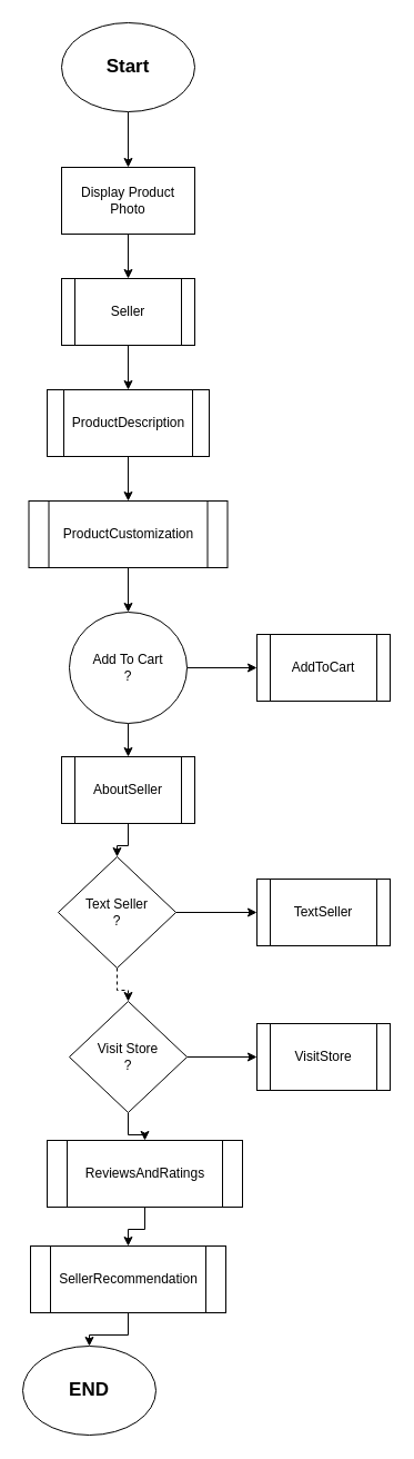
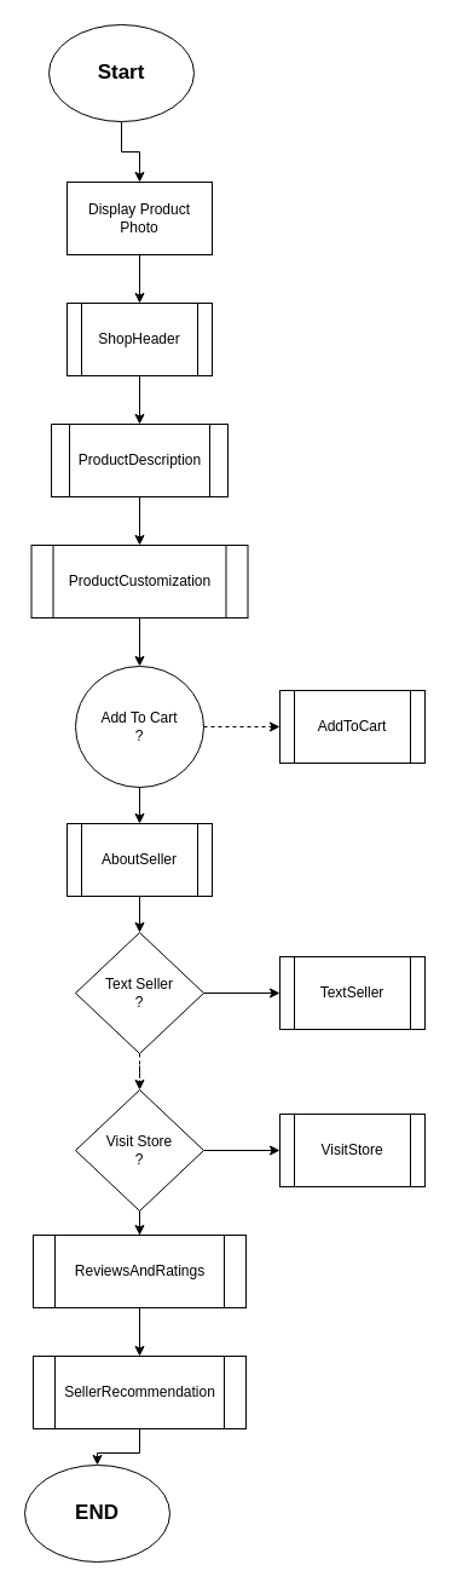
  <mxCell id="0" />
  <mxCell id="1" parent="0" />
  <mxCell id="2" value="" style="edgeStyle=orthogonalEdgeStyle;rounded=0;orthogonalLoop=1;jettySize=auto;html=1;" edge="1" parent="1" source="3" target="5"><mxGeometry relative="1" as="geometry" /></mxCell>
- <mxCell id="3" value="&lt;b&gt;&lt;font style=&quot;font-size: 17px&quot;&gt;Start&lt;/font&gt;&lt;/b&gt;" style="ellipse;whiteSpace=wrap;html=1;" vertex="1" parent="1"><mxGeometry x="55" y="20" width="120" height="80" as="geometry" /></mxCell>
+ <mxCell id="3" value="&lt;b&gt;&lt;font style=&quot;font-size: 17px&quot;&gt;Start&lt;/font&gt;&lt;/b&gt;" style="ellipse;whiteSpace=wrap;html=1;" vertex="1" parent="1"><mxGeometry x="40" y="20" width="120" height="80" as="geometry" /></mxCell>
  <mxCell id="4" value="" style="edgeStyle=orthogonalEdgeStyle;rounded=0;orthogonalLoop=1;jettySize=auto;html=1;" edge="1" parent="1" source="5" target="7"><mxGeometry relative="1" as="geometry" /></mxCell>
  <mxCell id="5" value="Display Product Photo" style="rounded=0;whiteSpace=wrap;html=1;" vertex="1" parent="1"><mxGeometry x="55" y="150" width="120" height="60" as="geometry" /></mxCell>
  <mxCell id="6" value="" style="edgeStyle=orthogonalEdgeStyle;rounded=0;orthogonalLoop=1;jettySize=auto;html=1;" edge="1" parent="1" source="7" target="9"><mxGeometry relative="1" as="geometry" /></mxCell>
- <mxCell id="7" value="Seller" style="shape=process;whiteSpace=wrap;html=1;backgroundOutline=1;" vertex="1" parent="1"><mxGeometry x="55" y="250" width="120" height="60" as="geometry" /></mxCell>
+ <mxCell id="7" value="ShopHeader" style="shape=process;whiteSpace=wrap;html=1;backgroundOutline=1;" vertex="1" parent="1"><mxGeometry x="55" y="250" width="120" height="60" as="geometry" /></mxCell>
  <mxCell id="8" value="" style="edgeStyle=orthogonalEdgeStyle;rounded=0;orthogonalLoop=1;jettySize=auto;html=1;" edge="1" parent="1" source="9" target="11"><mxGeometry relative="1" as="geometry" /></mxCell>
  <mxCell id="9" value="ProductDescription" style="shape=process;whiteSpace=wrap;html=1;backgroundOutline=1;" vertex="1" parent="1"><mxGeometry x="42" y="350" width="146" height="60" as="geometry" /></mxCell>
  <mxCell id="10" value="" style="edgeStyle=orthogonalEdgeStyle;rounded=0;orthogonalLoop=1;jettySize=auto;html=1;" edge="1" parent="1" source="11" target="14"><mxGeometry relative="1" as="geometry" /></mxCell>
  <mxCell id="11" value="ProductCustomization" style="shape=process;whiteSpace=wrap;html=1;backgroundOutline=1;" vertex="1" parent="1"><mxGeometry x="25.5" y="450" width="179" height="60" as="geometry" /></mxCell>
- <mxCell id="12" value="" style="edgeStyle=orthogonalEdgeStyle;rounded=0;orthogonalLoop=1;jettySize=auto;html=1;" edge="1" parent="1" source="14" target="15"><mxGeometry relative="1" as="geometry" /></mxCell>
+ <mxCell id="12" value="" style="edgeStyle=orthogonalEdgeStyle;rounded=0;orthogonalLoop=1;jettySize=auto;html=1;dashed=1;" edge="1" parent="1" source="14" target="15"><mxGeometry relative="1" as="geometry" /></mxCell>
  <mxCell id="13" value="" style="edgeStyle=orthogonalEdgeStyle;rounded=0;orthogonalLoop=1;jettySize=auto;html=1;" edge="1" parent="1" source="14" target="17"><mxGeometry relative="1" as="geometry" /></mxCell>
  <mxCell id="14" value="Add To Cart&lt;br&gt;?" style="ellipse;whiteSpace=wrap;html=1;" vertex="1" parent="1"><mxGeometry x="62" y="550" width="106" height="100" as="geometry" /></mxCell>
  <mxCell id="15" value="AddToCart" style="shape=process;whiteSpace=wrap;html=1;backgroundOutline=1;" vertex="1" parent="1"><mxGeometry x="231" y="570" width="120" height="60" as="geometry" /></mxCell>
  <mxCell id="16" value="" style="edgeStyle=orthogonalEdgeStyle;rounded=0;orthogonalLoop=1;jettySize=auto;html=1;" edge="1" parent="1" source="17" target="20"><mxGeometry relative="1" as="geometry" /></mxCell>
  <mxCell id="17" value="AboutSeller" style="shape=process;whiteSpace=wrap;html=1;backgroundOutline=1;" vertex="1" parent="1"><mxGeometry x="55" y="680" width="120" height="60" as="geometry" /></mxCell>
  <mxCell id="18" value="" style="edgeStyle=orthogonalEdgeStyle;rounded=0;orthogonalLoop=1;jettySize=auto;html=1;" edge="1" parent="1" source="20" target="21"><mxGeometry relative="1" as="geometry" /></mxCell>
  <mxCell id="19" value="" style="edgeStyle=orthogonalEdgeStyle;rounded=0;orthogonalLoop=1;jettySize=auto;html=1;dashed=1;" edge="1" parent="1" source="20" target="24"><mxGeometry relative="1" as="geometry" /></mxCell>
- <mxCell id="20" value="Text Seller&lt;br&gt;?" style="rhombus;whiteSpace=wrap;html=1;" vertex="1" parent="1"><mxGeometry x="52" y="770" width="106" height="100" as="geometry" /></mxCell>
+ <mxCell id="20" value="Text Seller&lt;br&gt;?" style="rhombus;whiteSpace=wrap;html=1;" vertex="1" parent="1"><mxGeometry x="62" y="770" width="106" height="100" as="geometry" /></mxCell>
  <mxCell id="21" value="TextSeller" style="shape=process;whiteSpace=wrap;html=1;backgroundOutline=1;" vertex="1" parent="1"><mxGeometry x="231" y="790" width="120" height="60" as="geometry" /></mxCell>
  <mxCell id="22" value="" style="edgeStyle=orthogonalEdgeStyle;rounded=0;orthogonalLoop=1;jettySize=auto;html=1;" edge="1" parent="1" source="24" target="25"><mxGeometry relative="1" as="geometry" /></mxCell>
  <mxCell id="23" value="" style="edgeStyle=orthogonalEdgeStyle;rounded=0;orthogonalLoop=1;jettySize=auto;html=1;" edge="1" parent="1" source="24" target="27"><mxGeometry relative="1" as="geometry" /></mxCell>
  <mxCell id="24" value="Visit Store&lt;br&gt;?" style="rhombus;whiteSpace=wrap;html=1;" vertex="1" parent="1"><mxGeometry x="62" y="900" width="106" height="100" as="geometry" /></mxCell>
  <mxCell id="25" value="VisitStore" style="shape=process;whiteSpace=wrap;html=1;backgroundOutline=1;" vertex="1" parent="1"><mxGeometry x="231" y="920" width="120" height="60" as="geometry" /></mxCell>
  <mxCell id="26" value="" style="edgeStyle=orthogonalEdgeStyle;rounded=0;orthogonalLoop=1;jettySize=auto;html=1;" edge="1" parent="1" source="27" target="29"><mxGeometry relative="1" as="geometry" /></mxCell>
- <mxCell id="27" value="ReviewsAndRatings" style="shape=process;whiteSpace=wrap;html=1;backgroundOutline=1;" vertex="1" parent="1"><mxGeometry x="42" y="1025" width="176" height="60" as="geometry" /></mxCell>
+ <mxCell id="27" value="ReviewsAndRatings" style="shape=process;whiteSpace=wrap;html=1;backgroundOutline=1;" vertex="1" parent="1"><mxGeometry x="27" y="1020" width="176" height="60" as="geometry" /></mxCell>
  <mxCell id="28" value="" style="edgeStyle=orthogonalEdgeStyle;rounded=0;orthogonalLoop=1;jettySize=auto;html=1;" edge="1" parent="1" source="29" target="30"><mxGeometry relative="1" as="geometry" /></mxCell>
  <mxCell id="29" value="SellerRecommendation" style="shape=process;whiteSpace=wrap;html=1;backgroundOutline=1;" vertex="1" parent="1"><mxGeometry x="27" y="1120" width="176" height="60" as="geometry" /></mxCell>
  <mxCell id="30" value="&lt;b&gt;&lt;font style=&quot;font-size: 17px&quot;&gt;END&lt;/font&gt;&lt;/b&gt;" style="ellipse;whiteSpace=wrap;html=1;" vertex="1" parent="1"><mxGeometry x="20" y="1210" width="120" height="80" as="geometry" /></mxCell>
